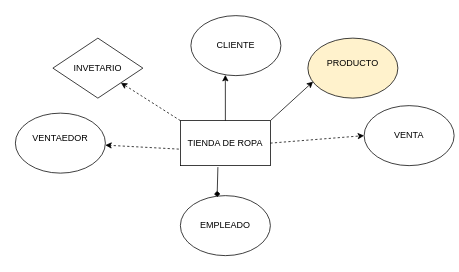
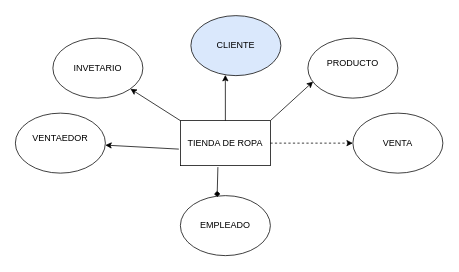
  <mxCell id="0" />
  <mxCell id="1" parent="0" />
  <mxCell id="2" value="&lt;font style=&quot;vertical-align: inherit;&quot;&gt;&lt;font style=&quot;vertical-align: inherit;&quot;&gt;&lt;font style=&quot;vertical-align: inherit;&quot;&gt;&lt;font style=&quot;vertical-align: inherit;&quot;&gt;TIENDA DE ROPA&lt;/font&gt;&lt;/font&gt;&lt;/font&gt;&lt;/font&gt;" style="rounded=0;whiteSpace=wrap;html=1;" parent="1" vertex="1"><mxGeometry x="240" y="160" width="120" height="60" as="geometry" /></mxCell>
- <mxCell id="3" value="&lt;font style=&quot;vertical-align: inherit;&quot;&gt;&lt;font style=&quot;vertical-align: inherit;&quot;&gt;CLIENTE&lt;/font&gt;&lt;/font&gt;" style="ellipse;whiteSpace=wrap;html=1;" parent="1" vertex="1"><mxGeometry x="254" y="20" width="120" height="80" as="geometry" /></mxCell>
- <mxCell id="4" value="&lt;font style=&quot;vertical-align: inherit;&quot;&gt;&lt;font style=&quot;vertical-align: inherit;&quot;&gt;INVETARIO&lt;/font&gt;&lt;/font&gt;" style="rhombus;whiteSpace=wrap;html=1;" parent="1" vertex="1"><mxGeometry x="70" y="50" width="120" height="80" as="geometry" /></mxCell>
- <mxCell id="5" value="&lt;font style=&quot;vertical-align: inherit;&quot;&gt;&lt;font style=&quot;vertical-align: inherit;&quot;&gt;PRODUCTO&lt;/font&gt;&lt;/font&gt;&lt;div&gt;&lt;font style=&quot;vertical-align: inherit;&quot;&gt;&lt;font style=&quot;vertical-align: inherit;&quot;&gt;&lt;br&gt;&lt;/font&gt;&lt;/font&gt;&lt;/div&gt;" style="ellipse;whiteSpace=wrap;html=1;fillColor=#fff2cc;" parent="1" vertex="1"><mxGeometry x="410" y="50" width="120" height="80" as="geometry" /></mxCell>
+ <mxCell id="3" value="&lt;font style=&quot;vertical-align: inherit;&quot;&gt;&lt;font style=&quot;vertical-align: inherit;&quot;&gt;CLIENTE&lt;/font&gt;&lt;/font&gt;" style="ellipse;whiteSpace=wrap;html=1;fillColor=#dae8fc;" parent="1" vertex="1"><mxGeometry x="254" y="20" width="120" height="80" as="geometry" /></mxCell>
+ <mxCell id="4" value="&lt;font style=&quot;vertical-align: inherit;&quot;&gt;&lt;font style=&quot;vertical-align: inherit;&quot;&gt;INVETARIO&lt;/font&gt;&lt;/font&gt;" style="ellipse;whiteSpace=wrap;html=1;" parent="1" vertex="1"><mxGeometry x="70" y="50" width="120" height="80" as="geometry" /></mxCell>
+ <mxCell id="5" value="&lt;font style=&quot;vertical-align: inherit;&quot;&gt;&lt;font style=&quot;vertical-align: inherit;&quot;&gt;PRODUCTO&lt;/font&gt;&lt;/font&gt;&lt;div&gt;&lt;font style=&quot;vertical-align: inherit;&quot;&gt;&lt;font style=&quot;vertical-align: inherit;&quot;&gt;&lt;br&gt;&lt;/font&gt;&lt;/font&gt;&lt;/div&gt;" style="ellipse;whiteSpace=wrap;html=1;" parent="1" vertex="1"><mxGeometry x="410" y="50" width="120" height="80" as="geometry" /></mxCell>
  <mxCell id="6" value="&lt;font style=&quot;vertical-align: inherit;&quot;&gt;&lt;font style=&quot;vertical-align: inherit;&quot;&gt;&lt;font style=&quot;vertical-align: inherit;&quot;&gt;&lt;font style=&quot;vertical-align: inherit;&quot;&gt;&lt;font style=&quot;vertical-align: inherit;&quot;&gt;&lt;font style=&quot;vertical-align: inherit;&quot;&gt;VENTA&lt;/font&gt;&lt;/font&gt;&lt;/font&gt;&lt;/font&gt;&lt;/font&gt;&lt;/font&gt;&lt;span style=&quot;background-color: initial;&quot;&gt;&lt;font style=&quot;vertical-align: inherit;&quot;&gt;&lt;font style=&quot;vertical-align: inherit;&quot;&gt;EDOR&lt;/font&gt;&lt;/font&gt;&lt;/span&gt;&lt;div&gt;&lt;span style=&quot;background-color: initial;&quot;&gt;&lt;font style=&quot;vertical-align: inherit;&quot;&gt;&lt;font style=&quot;vertical-align: inherit;&quot;&gt;&lt;br&gt;&lt;/font&gt;&lt;/font&gt;&lt;/span&gt;&lt;/div&gt;" style="ellipse;whiteSpace=wrap;html=1;" parent="1" vertex="1"><mxGeometry x="20" y="150" width="120" height="80" as="geometry" /></mxCell>
- <mxCell id="7" value="&lt;font style=&quot;vertical-align: inherit;&quot;&gt;&lt;font style=&quot;vertical-align: inherit;&quot;&gt;VENTA&lt;/font&gt;&lt;/font&gt;" style="ellipse;whiteSpace=wrap;html=1;" parent="1" vertex="1"><mxGeometry x="485" y="140" width="120" height="80" as="geometry" /></mxCell>
+ <mxCell id="7" value="&lt;font style=&quot;vertical-align: inherit;&quot;&gt;&lt;font style=&quot;vertical-align: inherit;&quot;&gt;VENTA&lt;/font&gt;&lt;/font&gt;" style="ellipse;whiteSpace=wrap;html=1;" parent="1" vertex="1"><mxGeometry x="470" y="150" width="120" height="80" as="geometry" /></mxCell>
  <mxCell id="8" value="&lt;div&gt;&lt;span style=&quot;background-color: initial;&quot;&gt;&lt;font style=&quot;vertical-align: inherit;&quot;&gt;&lt;font style=&quot;vertical-align: inherit;&quot;&gt;EMPLEADO&lt;/font&gt;&lt;/font&gt;&lt;/span&gt;&lt;/div&gt;" style="ellipse;whiteSpace=wrap;html=1;" parent="1" vertex="1"><mxGeometry x="240" y="260" width="120" height="80" as="geometry" /></mxCell>
  <mxCell id="9" value="" style="endArrow=classic;html=1;rounded=0;entryX=0.058;entryY=0.725;entryDx=0;entryDy=0;entryPerimeter=0;" parent="1" target="5" edge="1"><mxGeometry width="50" height="50" relative="1" as="geometry"><mxPoint x="360" y="160" as="sourcePoint" /><mxPoint x="410" y="110" as="targetPoint" /></mxGeometry></mxCell>
  <mxCell id="10" value="" style="endArrow=classic;html=1;rounded=0;entryX=0.383;entryY=0.988;entryDx=0;entryDy=0;entryPerimeter=0;" parent="1" target="3" edge="1"><mxGeometry width="50" height="50" relative="1" as="geometry"><mxPoint x="300" y="160" as="sourcePoint" /><mxPoint x="300" y="120" as="targetPoint" /></mxGeometry></mxCell>
- <mxCell id="11" value="" style="endArrow=classic;html=1;rounded=0;exitX=0;exitY=0;exitDx=0;exitDy=0;dashed=1;" parent="1" source="2" target="4" edge="1"><mxGeometry width="50" height="50" relative="1" as="geometry"><mxPoint x="160" y="216" as="sourcePoint" /><mxPoint x="169" y="126" as="targetPoint" /></mxGeometry></mxCell>
- <mxCell id="12" value="" style="endArrow=classic;html=1;rounded=0;exitX=-0.017;exitY=0.633;exitDx=0;exitDy=0;exitPerimeter=0;dashed=1;" parent="1" source="2" target="6" edge="1"><mxGeometry width="50" height="50" relative="1" as="geometry"><mxPoint x="170" y="230" as="sourcePoint" /><mxPoint x="227" y="178" as="targetPoint" /></mxGeometry></mxCell>
+ <mxCell id="11" value="" style="endArrow=classic;html=1;rounded=0;exitX=0;exitY=0;exitDx=0;exitDy=0;" parent="1" source="2" target="4" edge="1"><mxGeometry width="50" height="50" relative="1" as="geometry"><mxPoint x="160" y="216" as="sourcePoint" /><mxPoint x="169" y="126" as="targetPoint" /></mxGeometry></mxCell>
+ <mxCell id="12" value="" style="endArrow=classic;html=1;rounded=0;exitX=-0.017;exitY=0.633;exitDx=0;exitDy=0;exitPerimeter=0;" parent="1" source="2" target="6" edge="1"><mxGeometry width="50" height="50" relative="1" as="geometry"><mxPoint x="170" y="230" as="sourcePoint" /><mxPoint x="227" y="178" as="targetPoint" /></mxGeometry></mxCell>
  <mxCell id="13" value="" style="endArrow=diamond;html=1;rounded=0;entryX=0.408;entryY=0.025;entryDx=0;entryDy=0;entryPerimeter=0;exitX=0.417;exitY=1.033;exitDx=0;exitDy=0;exitPerimeter=0;" parent="1" source="2" target="8" edge="1"><mxGeometry width="50" height="50" relative="1" as="geometry"><mxPoint x="160" y="260" as="sourcePoint" /><mxPoint x="217" y="208" as="targetPoint" /></mxGeometry></mxCell>
  <mxCell id="14" value="" style="endArrow=classic;html=1;rounded=0;entryX=0;entryY=0.5;entryDx=0;entryDy=0;exitX=1;exitY=0.5;exitDx=0;exitDy=0;dashed=1;" parent="1" source="2" target="7" edge="1"><mxGeometry width="50" height="50" relative="1" as="geometry"><mxPoint x="380" y="190" as="sourcePoint" /><mxPoint x="437" y="138" as="targetPoint" /></mxGeometry></mxCell>
